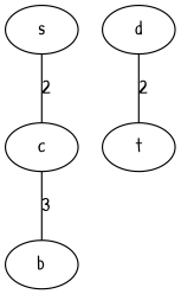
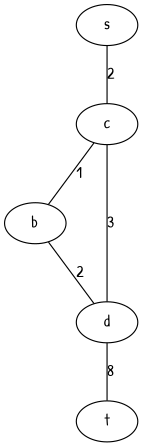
  graph {
    MST=12
    fontname="Patrick Hand"
    node [fontname="Patrick Hand"]
    edge [fontname="Patrick Hand" weight=2.0]
    s
    c
    b
    d
    t
    s -- c [label=2 weight=4.0]
-   c -- b [label=3 weight=1.0]
-   d -- t [label=2]
+   c -- b [label=1 weight=1.0]
+   c -- d [label=3 weight=3.0]
+   b -- d [label=2]
+   d -- t [label=8]
  }
